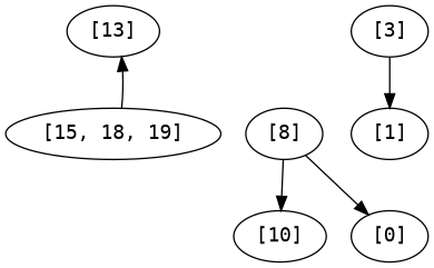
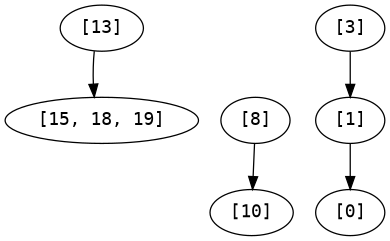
  digraph {
    fontname="DejaVu Sans Mono"
    node [fontname="DejaVu Sans Mono"]
    edge [fontname="DejaVu Sans Mono"]
    "[13]"
    "[15, 18, 19]"
    "[8]"
    "[10]"
    "[3]"
    "[1]"
    "[0]"
-   "[15, 18, 19]" -> "[13]"
+   "[13]" -> "[15, 18, 19]"
    "[8]" -> "[10]"
    "[3]" -> "[1]"
-   "[8]" -> "[0]"
+   "[1]" -> "[0]"
  }
